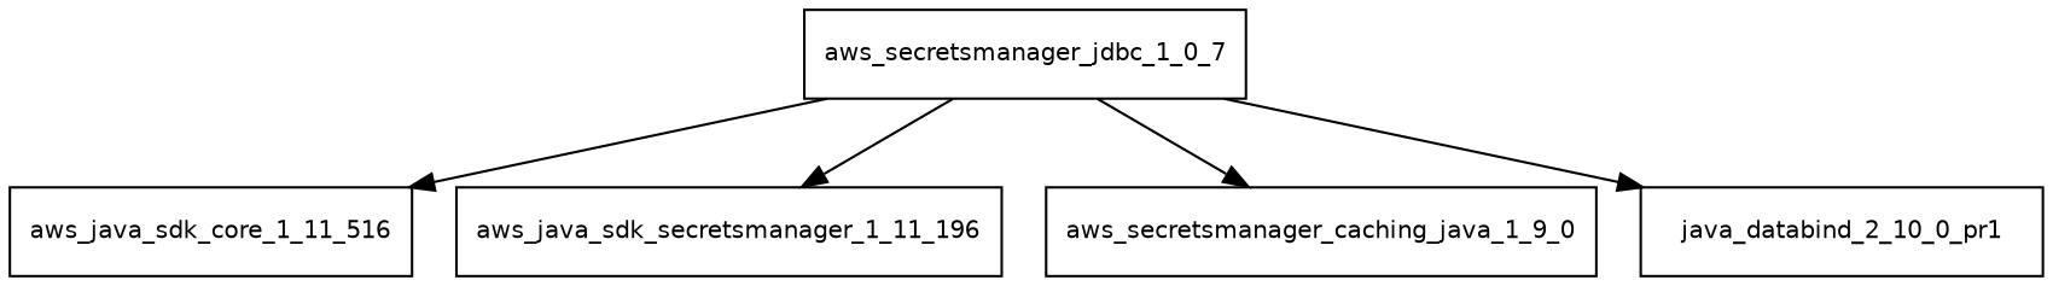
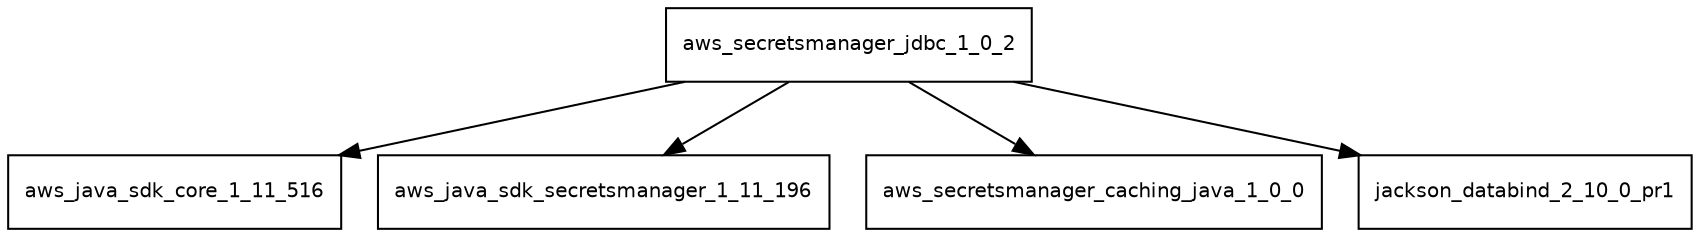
  digraph {
    fontname="DejaVu Sans"
    node [fontname="DejaVu Sans" fontsize=10.0 shape=box]
    edge [fontname="DejaVu Sans"]
    n1 [label=aws_java_sdk_core_1_11_516]
-   aws_secretsmanager_jdbc_1_0_2 [label=aws_secretsmanager_jdbc_1_0_7]
+   aws_secretsmanager_jdbc_1_0_2
    n3 [label=aws_java_sdk_secretsmanager_1_11_196]
-   aws_secretsmanager_caching_java_1_0_0 [label=aws_secretsmanager_caching_java_1_9_0]
-   jackson_databind_2_10_0_pr1 [label=java_databind_2_10_0_pr1]
+   aws_secretsmanager_caching_java_1_0_0
+   jackson_databind_2_10_0_pr1
    aws_secretsmanager_jdbc_1_0_2 -> n1
    aws_secretsmanager_jdbc_1_0_2 -> n3
    aws_secretsmanager_jdbc_1_0_2 -> aws_secretsmanager_caching_java_1_0_0
    aws_secretsmanager_jdbc_1_0_2 -> jackson_databind_2_10_0_pr1
  }
